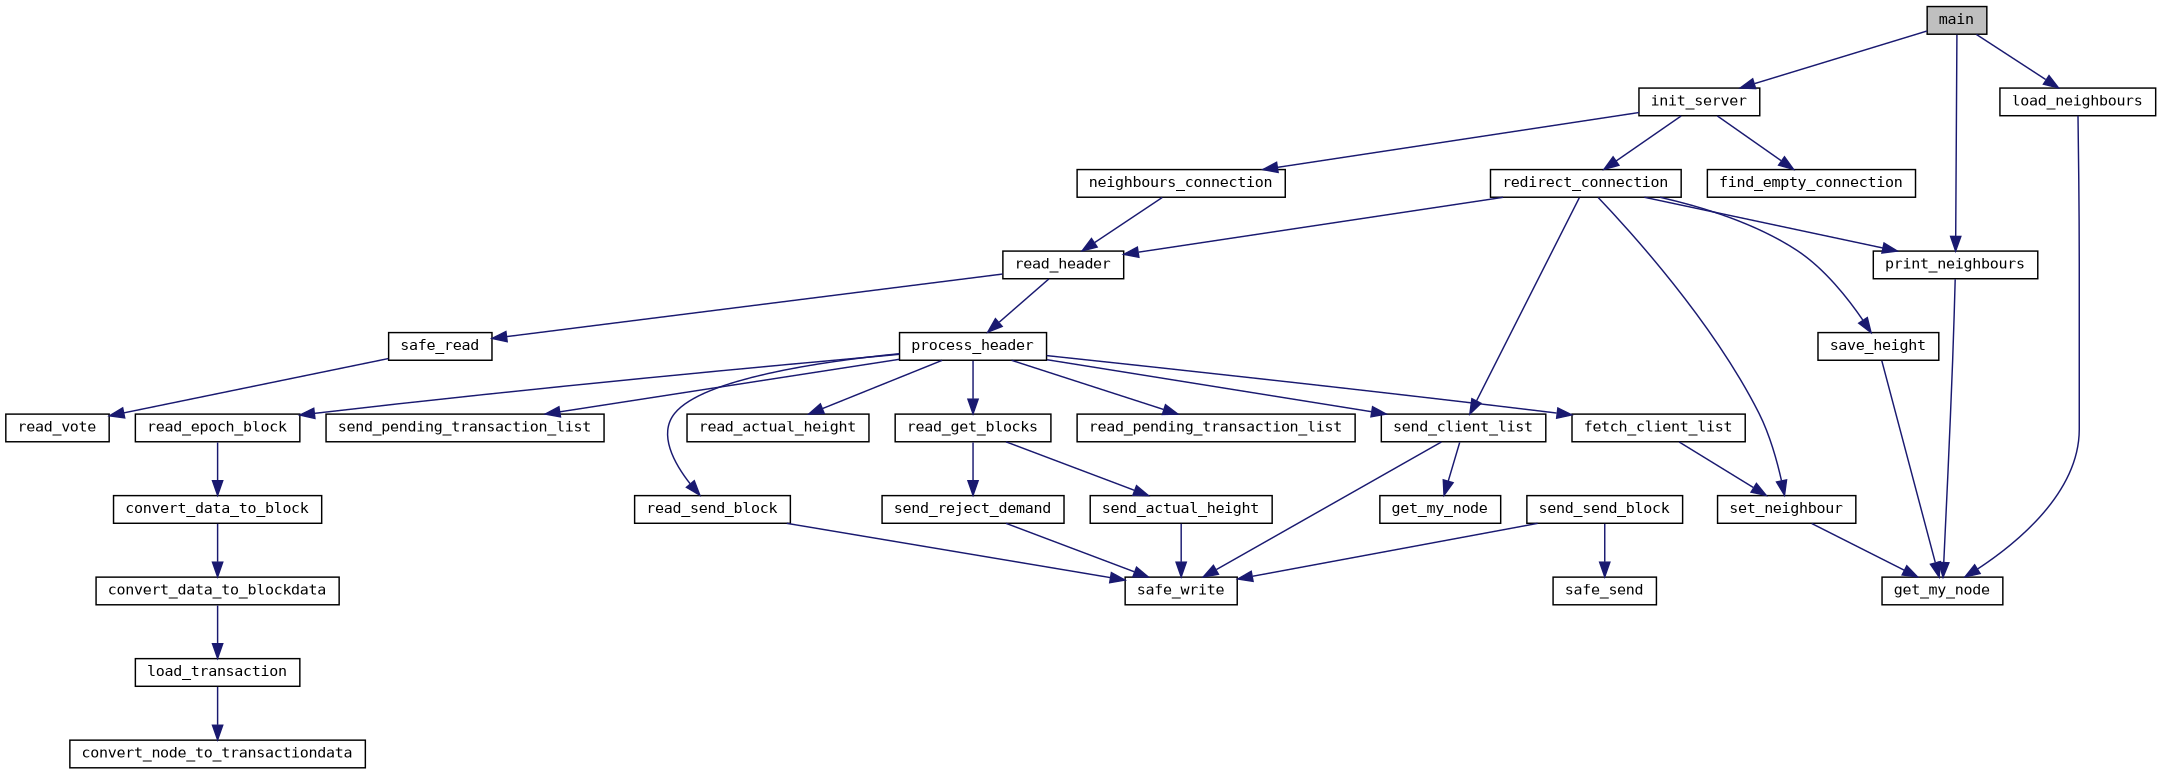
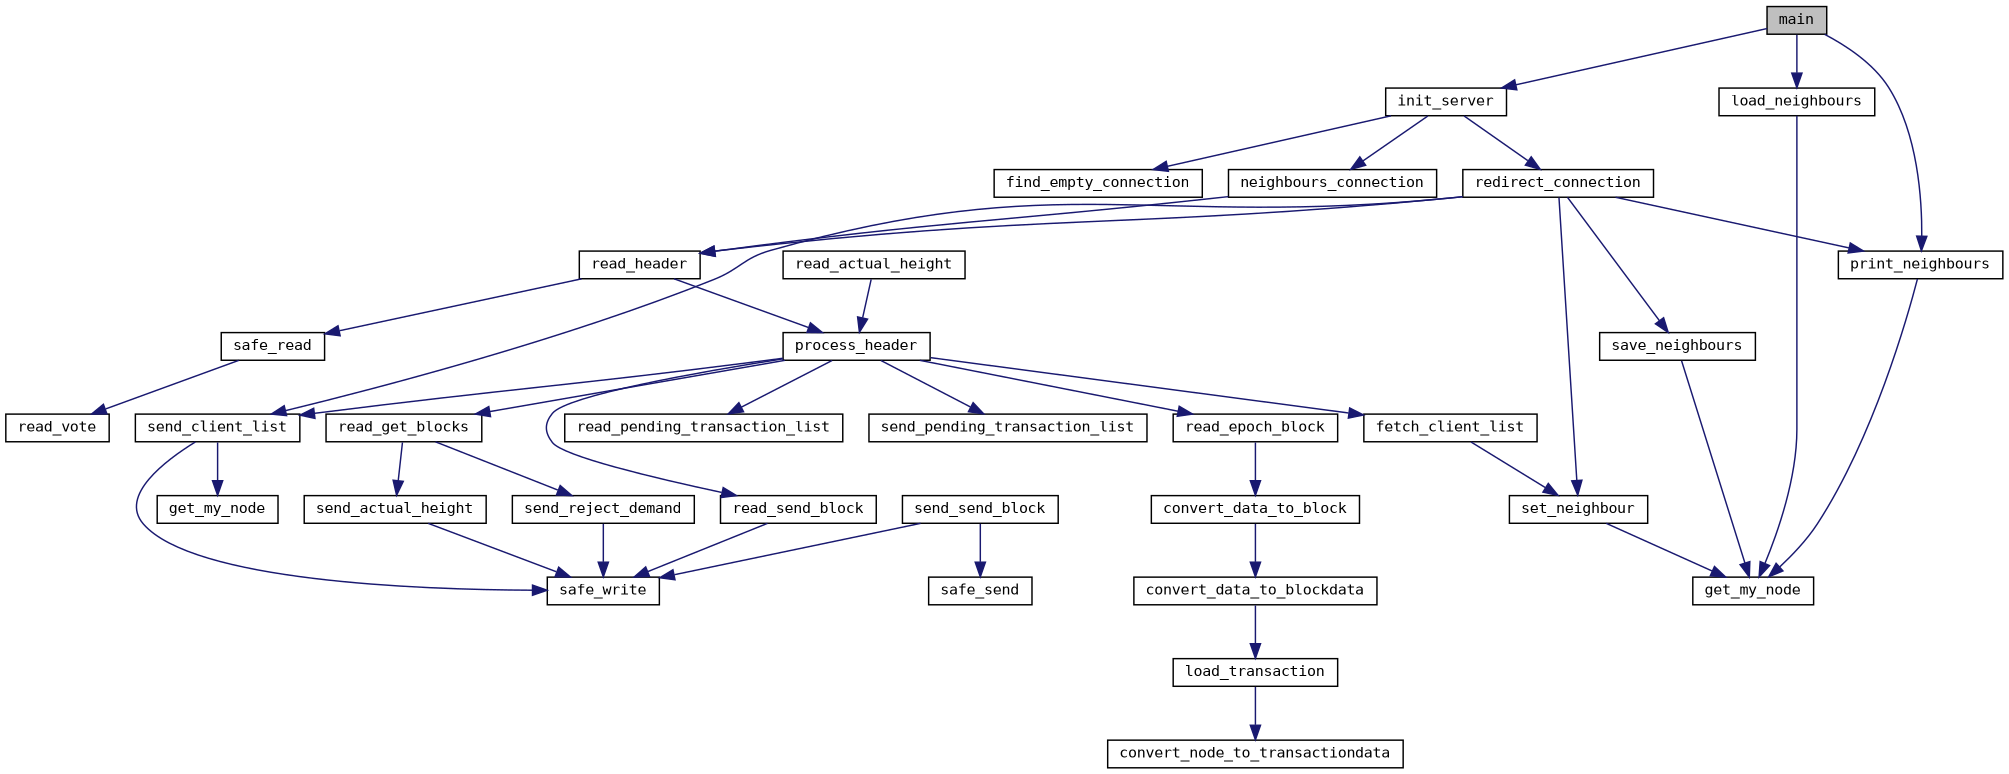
  digraph {
    fontname="DejaVu Sans Mono"
    rankdir=TB
    node [color=black fillcolor=white fontname="DejaVu Sans Mono" fontsize=10 shape=record style=filled]
    edge [color=midnightblue fontname="DejaVu Sans Mono" fontsize=10 labelfontname=Helvetica labelfontsize=10 style=solid]
    n1 [fillcolor=grey75 fontcolor=black height=0.2 label=main width=0.4]
    n2 [height=0.2 label=init_server width=0.4]
    n3 [height=0.2 label=print_neighbours width=0.4]
    n4 [height=0.2 label=load_neighbours width=0.4]
    n5 [height=0.2 label=neighbours_connection width=0.4]
    n6 [height=0.2 label=find_empty_connection width=0.4]
    n7 [height=0.2 label=redirect_connection width=0.4]
    n8 [height=0.2 label=get_my_node width=0.4]
    n9 [height=0.2 label=read_header width=0.4]
    n10 [height=0.2 label=send_client_list width=0.4]
    n11 [height=0.2 label=set_neighbour width=0.4]
-   n12 [height=0.2 label=save_height width=0.4]
+   n12 [height=0.2 label=save_neighbours width=0.4]
    n13 [height=0.2 label=process_header width=0.4]
    n14 [height=0.2 label=safe_read width=0.4]
    n15 [height=0.2 label=fetch_client_list width=0.4]
    n16 [height=0.2 label=read_actual_height width=0.4]
    n17 [height=0.2 label=read_epoch_block width=0.4]
    n18 [height=0.2 label=read_get_blocks width=0.4]
    n19 [height=0.2 label=read_pending_transaction_list width=0.4]
    n20 [height=0.2 label=read_send_block width=0.4]
    n21 [height=0.2 label=send_pending_transaction_list width=0.4]
    n22 [height=0.2 label=read_vote width=0.4]
    n23 [height=0.2 label=convert_data_to_block width=0.4]
    n24 [height=0.2 label=send_actual_height width=0.4]
    n25 [height=0.2 label=send_reject_demand width=0.4]
    n26 [height=0.2 label=safe_write width=0.4]
    n27 [height=0.2 label=get_my_node width=0.4]
    n28 [height=0.2 label=convert_data_to_blockdata width=0.4]
    n29 [height=0.2 label=load_transaction width=0.4]
    n30 [height=0.2 label=convert_node_to_transactiondata width=0.4]
    n31 [height=0.2 label=send_send_block width=0.4]
    n32 [height=0.2 label=safe_send width=0.4]
    n1 -> n2
    n1 -> n3
    n1 -> n4
    n2 -> n5
    n2 -> n6
    n2 -> n7
    n3 -> n8
    n4 -> n8
    n5 -> n9
    n7 -> n3
    n7 -> n9
    n7 -> n10
    n7 -> n11
    n7 -> n12
    n9 -> n13
    n9 -> n14
    n10 -> n26
    n10 -> n27
    n11 -> n8
    n12 -> n8
    n13 -> n10
    n13 -> n15
-   n13 -> n16
+   n16 -> n13
    n13 -> n17
    n13 -> n18
    n13 -> n19
    n13 -> n20
    n13 -> n21
    n14 -> n22
    n15 -> n11
    n17 -> n23
    n18 -> n24
    n18 -> n25
    n20 -> n26
    n23 -> n28
    n24 -> n26
    n25 -> n26
    n28 -> n29
    n29 -> n30
    n31 -> n26
    n31 -> n32
  }
